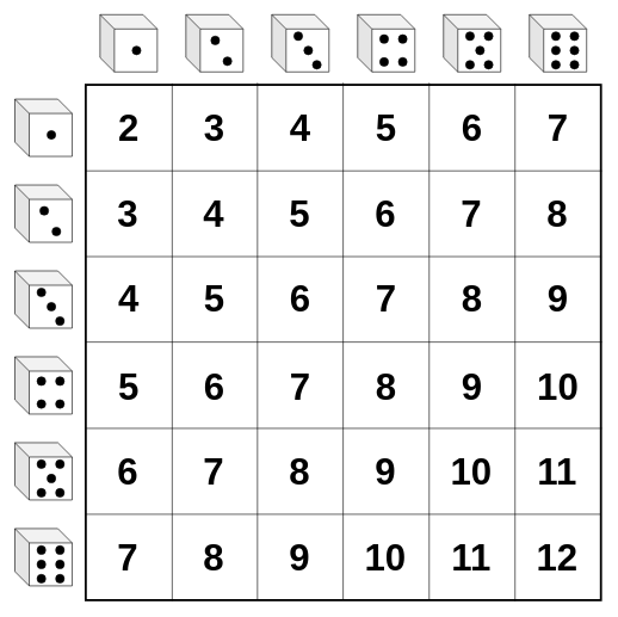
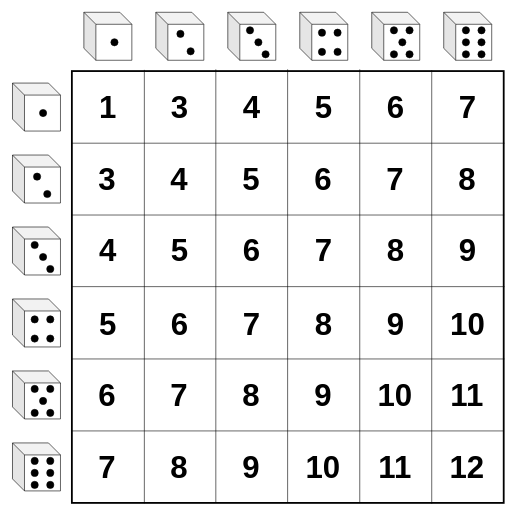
  <mxCell id="0" />
  <mxCell id="1" parent="0" />
  <mxCell id="2" value="" style="rounded=0;whiteSpace=wrap;html=1;strokeWidth=3;" parent="1" vertex="1"><mxGeometry x="119" y="118" width="720" height="720" as="geometry" /></mxCell>
  <mxCell id="3" value="" style="shape=cube;whiteSpace=wrap;html=1;boundedLbl=1;backgroundOutline=1;darkOpacity=0.05;darkOpacity2=0.1;size=20;rotation=0;" parent="1" vertex="1"><mxGeometry x="20" y="738" width="80" height="80" as="geometry" /></mxCell>
  <mxCell id="4" value="" style="ellipse;whiteSpace=wrap;html=1;aspect=fixed;fillColor=#000000;" parent="1" vertex="1"><mxGeometry x="51" y="762" width="12" height="12" as="geometry" /></mxCell>
  <mxCell id="5" value="" style="ellipse;whiteSpace=wrap;html=1;aspect=fixed;fillColor=#000000;" parent="1" vertex="1"><mxGeometry x="51" y="782" width="12" height="12" as="geometry" /></mxCell>
  <mxCell id="6" value="" style="ellipse;whiteSpace=wrap;html=1;aspect=fixed;fillColor=#000000;" parent="1" vertex="1"><mxGeometry x="51" y="802" width="12" height="12" as="geometry" /></mxCell>
  <mxCell id="7" value="" style="ellipse;whiteSpace=wrap;html=1;aspect=fixed;fillColor=#000000;" parent="1" vertex="1"><mxGeometry x="77" y="762" width="12" height="12" as="geometry" /></mxCell>
  <mxCell id="8" value="" style="ellipse;whiteSpace=wrap;html=1;aspect=fixed;fillColor=#000000;" parent="1" vertex="1"><mxGeometry x="77" y="782" width="12" height="12" as="geometry" /></mxCell>
  <mxCell id="9" value="" style="ellipse;whiteSpace=wrap;html=1;aspect=fixed;fillColor=#000000;" parent="1" vertex="1"><mxGeometry x="77" y="802" width="12" height="12" as="geometry" /></mxCell>
  <mxCell id="10" value="" style="shape=cube;whiteSpace=wrap;html=1;boundedLbl=1;backgroundOutline=1;darkOpacity=0.05;darkOpacity2=0.1;size=20;rotation=0;" parent="1" vertex="1"><mxGeometry x="20" y="618" width="80" height="80" as="geometry" /></mxCell>
  <mxCell id="11" value="" style="ellipse;whiteSpace=wrap;html=1;aspect=fixed;fillColor=#000000;" parent="1" vertex="1"><mxGeometry x="51" y="642" width="12" height="12" as="geometry" /></mxCell>
  <mxCell id="12" value="" style="ellipse;whiteSpace=wrap;html=1;aspect=fixed;fillColor=#000000;" parent="1" vertex="1"><mxGeometry x="51" y="682" width="12" height="12" as="geometry" /></mxCell>
  <mxCell id="13" value="" style="ellipse;whiteSpace=wrap;html=1;aspect=fixed;fillColor=#000000;" parent="1" vertex="1"><mxGeometry x="77" y="642" width="12" height="12" as="geometry" /></mxCell>
  <mxCell id="14" value="" style="ellipse;whiteSpace=wrap;html=1;aspect=fixed;fillColor=#000000;" parent="1" vertex="1"><mxGeometry x="65" y="662" width="12" height="12" as="geometry" /></mxCell>
  <mxCell id="15" value="" style="ellipse;whiteSpace=wrap;html=1;aspect=fixed;fillColor=#000000;" parent="1" vertex="1"><mxGeometry x="77" y="682" width="12" height="12" as="geometry" /></mxCell>
  <mxCell id="16" value="" style="shape=cube;whiteSpace=wrap;html=1;boundedLbl=1;backgroundOutline=1;darkOpacity=0.05;darkOpacity2=0.1;size=20;rotation=0;" parent="1" vertex="1"><mxGeometry x="20" y="498" width="80" height="80" as="geometry" /></mxCell>
  <mxCell id="17" value="" style="ellipse;whiteSpace=wrap;html=1;aspect=fixed;fillColor=#000000;" parent="1" vertex="1"><mxGeometry x="51" y="526" width="12" height="12" as="geometry" /></mxCell>
  <mxCell id="18" value="" style="ellipse;whiteSpace=wrap;html=1;aspect=fixed;fillColor=#000000;" parent="1" vertex="1"><mxGeometry x="51" y="558" width="12" height="12" as="geometry" /></mxCell>
  <mxCell id="19" value="" style="ellipse;whiteSpace=wrap;html=1;aspect=fixed;fillColor=#000000;" parent="1" vertex="1"><mxGeometry x="77" y="526" width="12" height="12" as="geometry" /></mxCell>
  <mxCell id="20" value="" style="ellipse;whiteSpace=wrap;html=1;aspect=fixed;fillColor=#000000;" parent="1" vertex="1"><mxGeometry x="77" y="558" width="12" height="12" as="geometry" /></mxCell>
  <mxCell id="21" value="" style="endArrow=none;html=1;rounded=0;exitX=0;exitY=0.167;exitDx=0;exitDy=0;exitPerimeter=0;entryX=1.002;entryY=0.167;entryDx=0;entryDy=0;entryPerimeter=0;" parent="1" source="2" target="2" edge="1"><mxGeometry width="50" height="50" relative="1" as="geometry"><mxPoint x="209" y="378" as="sourcePoint" /><mxPoint x="259" y="328" as="targetPoint" /></mxGeometry></mxCell>
  <mxCell id="22" value="" style="endArrow=none;html=1;rounded=0;exitX=0;exitY=0.167;exitDx=0;exitDy=0;exitPerimeter=0;entryX=1.002;entryY=0.167;entryDx=0;entryDy=0;entryPerimeter=0;" parent="1" edge="1"><mxGeometry width="50" height="50" relative="1" as="geometry"><mxPoint x="118.28" y="358" as="sourcePoint" /><mxPoint x="839.72" y="358" as="targetPoint" /></mxGeometry></mxCell>
  <mxCell id="23" value="" style="endArrow=none;html=1;rounded=0;exitX=0;exitY=0.167;exitDx=0;exitDy=0;exitPerimeter=0;entryX=1.002;entryY=0.167;entryDx=0;entryDy=0;entryPerimeter=0;" parent="1" edge="1"><mxGeometry width="50" height="50" relative="1" as="geometry"><mxPoint x="119" y="477.41" as="sourcePoint" /><mxPoint x="840.44" y="477.41" as="targetPoint" /></mxGeometry></mxCell>
  <mxCell id="24" value="" style="endArrow=none;html=1;rounded=0;exitX=0;exitY=0.167;exitDx=0;exitDy=0;exitPerimeter=0;entryX=1.002;entryY=0.167;entryDx=0;entryDy=0;entryPerimeter=0;" parent="1" edge="1"><mxGeometry width="50" height="50" relative="1" as="geometry"><mxPoint x="119" y="598" as="sourcePoint" /><mxPoint x="840.44" y="598" as="targetPoint" /></mxGeometry></mxCell>
  <mxCell id="25" value="" style="endArrow=none;html=1;rounded=0;exitX=0;exitY=0.167;exitDx=0;exitDy=0;exitPerimeter=0;entryX=1.002;entryY=0.167;entryDx=0;entryDy=0;entryPerimeter=0;" parent="1" edge="1"><mxGeometry width="50" height="50" relative="1" as="geometry"><mxPoint x="117.56" y="718" as="sourcePoint" /><mxPoint x="839" y="718" as="targetPoint" /></mxGeometry></mxCell>
  <mxCell id="26" value="" style="endArrow=none;html=1;rounded=0;exitX=0.172;exitY=0;exitDx=0;exitDy=0;exitPerimeter=0;entryX=0.172;entryY=1.004;entryDx=0;entryDy=0;entryPerimeter=0;" parent="1" edge="1"><mxGeometry width="50" height="50" relative="1" as="geometry"><mxPoint x="239.84" y="116" as="sourcePoint" /><mxPoint x="239.84" y="838.88" as="targetPoint" /></mxGeometry></mxCell>
  <mxCell id="27" value="" style="endArrow=none;html=1;rounded=0;exitX=0.172;exitY=0;exitDx=0;exitDy=0;exitPerimeter=0;entryX=0.172;entryY=1.004;entryDx=0;entryDy=0;entryPerimeter=0;" parent="1" edge="1"><mxGeometry width="50" height="50" relative="1" as="geometry"><mxPoint x="359" y="115.12" as="sourcePoint" /><mxPoint x="359" y="838" as="targetPoint" /></mxGeometry></mxCell>
  <mxCell id="28" value="" style="endArrow=none;html=1;rounded=0;exitX=0.172;exitY=0;exitDx=0;exitDy=0;exitPerimeter=0;entryX=0.172;entryY=1.004;entryDx=0;entryDy=0;entryPerimeter=0;" parent="1" edge="1"><mxGeometry width="50" height="50" relative="1" as="geometry"><mxPoint x="478.71" y="115.12" as="sourcePoint" /><mxPoint x="478.71" y="838" as="targetPoint" /></mxGeometry></mxCell>
  <mxCell id="29" value="" style="endArrow=none;html=1;rounded=0;exitX=0.172;exitY=0;exitDx=0;exitDy=0;exitPerimeter=0;entryX=0.172;entryY=1.004;entryDx=0;entryDy=0;entryPerimeter=0;" parent="1" edge="1"><mxGeometry width="50" height="50" relative="1" as="geometry"><mxPoint x="599" y="115.12" as="sourcePoint" /><mxPoint x="599" y="838" as="targetPoint" /></mxGeometry></mxCell>
  <mxCell id="30" value="" style="endArrow=none;html=1;rounded=0;exitX=0.172;exitY=0;exitDx=0;exitDy=0;exitPerimeter=0;entryX=0.172;entryY=1.004;entryDx=0;entryDy=0;entryPerimeter=0;" parent="1" edge="1"><mxGeometry width="50" height="50" relative="1" as="geometry"><mxPoint x="719" y="116.56" as="sourcePoint" /><mxPoint x="719" y="839.44" as="targetPoint" /></mxGeometry></mxCell>
  <mxCell id="31" value="" style="shape=cube;whiteSpace=wrap;html=1;boundedLbl=1;backgroundOutline=1;darkOpacity=0.05;darkOpacity2=0.1;size=20;rotation=0;" parent="1" vertex="1"><mxGeometry x="20" y="378" width="80" height="80" as="geometry" /></mxCell>
  <mxCell id="32" value="" style="ellipse;whiteSpace=wrap;html=1;aspect=fixed;fillColor=#000000;" parent="1" vertex="1"><mxGeometry x="51" y="402" width="12" height="12" as="geometry" /></mxCell>
  <mxCell id="33" value="" style="ellipse;whiteSpace=wrap;html=1;aspect=fixed;fillColor=#000000;" parent="1" vertex="1"><mxGeometry x="65" y="422" width="12" height="12" as="geometry" /></mxCell>
  <mxCell id="34" value="" style="ellipse;whiteSpace=wrap;html=1;aspect=fixed;fillColor=#000000;" parent="1" vertex="1"><mxGeometry x="77" y="442" width="12" height="12" as="geometry" /></mxCell>
  <mxCell id="35" value="" style="shape=cube;whiteSpace=wrap;html=1;boundedLbl=1;backgroundOutline=1;darkOpacity=0.05;darkOpacity2=0.1;size=20;rotation=0;" parent="1" vertex="1"><mxGeometry x="20" y="258" width="80" height="80" as="geometry" /></mxCell>
  <mxCell id="36" value="" style="ellipse;whiteSpace=wrap;html=1;aspect=fixed;fillColor=#000000;" parent="1" vertex="1"><mxGeometry x="55" y="288" width="12" height="12" as="geometry" /></mxCell>
  <mxCell id="37" value="" style="ellipse;whiteSpace=wrap;html=1;aspect=fixed;fillColor=#000000;" parent="1" vertex="1"><mxGeometry x="72" y="317" width="12" height="12" as="geometry" /></mxCell>
  <mxCell id="38" value="" style="shape=cube;whiteSpace=wrap;html=1;boundedLbl=1;backgroundOutline=1;darkOpacity=0.05;darkOpacity2=0.1;size=20;rotation=0;" parent="1" vertex="1"><mxGeometry x="20" y="138" width="80" height="80" as="geometry" /></mxCell>
  <mxCell id="39" value="" style="ellipse;whiteSpace=wrap;html=1;aspect=fixed;fillColor=#000000;" parent="1" vertex="1"><mxGeometry x="65" y="182" width="12" height="12" as="geometry" /></mxCell>
  <mxCell id="40" value="" style="shape=cube;whiteSpace=wrap;html=1;boundedLbl=1;backgroundOutline=1;darkOpacity=0.05;darkOpacity2=0.1;size=20;rotation=0;" parent="1" vertex="1"><mxGeometry x="139" y="20" width="80" height="80" as="geometry" /></mxCell>
  <mxCell id="41" value="" style="ellipse;whiteSpace=wrap;html=1;aspect=fixed;fillColor=#000000;" parent="1" vertex="1"><mxGeometry x="184" y="64" width="12" height="12" as="geometry" /></mxCell>
  <mxCell id="42" value="" style="shape=cube;whiteSpace=wrap;html=1;boundedLbl=1;backgroundOutline=1;darkOpacity=0.05;darkOpacity2=0.1;size=20;rotation=0;" parent="1" vertex="1"><mxGeometry x="259" y="20" width="80" height="80" as="geometry" /></mxCell>
  <mxCell id="43" value="" style="ellipse;whiteSpace=wrap;html=1;aspect=fixed;fillColor=#000000;" parent="1" vertex="1"><mxGeometry x="294" y="50" width="12" height="12" as="geometry" /></mxCell>
  <mxCell id="44" value="" style="ellipse;whiteSpace=wrap;html=1;aspect=fixed;fillColor=#000000;" parent="1" vertex="1"><mxGeometry x="311" y="79" width="12" height="12" as="geometry" /></mxCell>
  <mxCell id="45" value="" style="shape=cube;whiteSpace=wrap;html=1;boundedLbl=1;backgroundOutline=1;darkOpacity=0.05;darkOpacity2=0.1;size=20;rotation=0;" parent="1" vertex="1"><mxGeometry x="379" y="20" width="80" height="80" as="geometry" /></mxCell>
  <mxCell id="46" value="" style="ellipse;whiteSpace=wrap;html=1;aspect=fixed;fillColor=#000000;" parent="1" vertex="1"><mxGeometry x="410" y="44" width="12" height="12" as="geometry" /></mxCell>
  <mxCell id="47" value="" style="ellipse;whiteSpace=wrap;html=1;aspect=fixed;fillColor=#000000;" parent="1" vertex="1"><mxGeometry x="424" y="64" width="12" height="12" as="geometry" /></mxCell>
  <mxCell id="48" value="" style="ellipse;whiteSpace=wrap;html=1;aspect=fixed;fillColor=#000000;" parent="1" vertex="1"><mxGeometry x="436" y="84" width="12" height="12" as="geometry" /></mxCell>
  <mxCell id="49" value="" style="shape=cube;whiteSpace=wrap;html=1;boundedLbl=1;backgroundOutline=1;darkOpacity=0.05;darkOpacity2=0.1;size=20;rotation=0;" parent="1" vertex="1"><mxGeometry x="499" y="20" width="80" height="80" as="geometry" /></mxCell>
  <mxCell id="50" value="" style="ellipse;whiteSpace=wrap;html=1;aspect=fixed;fillColor=#000000;" parent="1" vertex="1"><mxGeometry x="530" y="48" width="12" height="12" as="geometry" /></mxCell>
  <mxCell id="51" value="" style="ellipse;whiteSpace=wrap;html=1;aspect=fixed;fillColor=#000000;" parent="1" vertex="1"><mxGeometry x="530" y="80" width="12" height="12" as="geometry" /></mxCell>
  <mxCell id="52" value="" style="ellipse;whiteSpace=wrap;html=1;aspect=fixed;fillColor=#000000;" parent="1" vertex="1"><mxGeometry x="556" y="48" width="12" height="12" as="geometry" /></mxCell>
  <mxCell id="53" value="" style="ellipse;whiteSpace=wrap;html=1;aspect=fixed;fillColor=#000000;" parent="1" vertex="1"><mxGeometry x="556" y="80" width="12" height="12" as="geometry" /></mxCell>
  <mxCell id="54" value="" style="shape=cube;whiteSpace=wrap;html=1;boundedLbl=1;backgroundOutline=1;darkOpacity=0.05;darkOpacity2=0.1;size=20;rotation=0;" parent="1" vertex="1"><mxGeometry x="619" y="20" width="80" height="80" as="geometry" /></mxCell>
  <mxCell id="55" value="" style="ellipse;whiteSpace=wrap;html=1;aspect=fixed;fillColor=#000000;" parent="1" vertex="1"><mxGeometry x="650" y="44" width="12" height="12" as="geometry" /></mxCell>
  <mxCell id="56" value="" style="ellipse;whiteSpace=wrap;html=1;aspect=fixed;fillColor=#000000;" parent="1" vertex="1"><mxGeometry x="650" y="84" width="12" height="12" as="geometry" /></mxCell>
  <mxCell id="57" value="" style="ellipse;whiteSpace=wrap;html=1;aspect=fixed;fillColor=#000000;" parent="1" vertex="1"><mxGeometry x="676" y="44" width="12" height="12" as="geometry" /></mxCell>
  <mxCell id="58" value="" style="ellipse;whiteSpace=wrap;html=1;aspect=fixed;fillColor=#000000;" parent="1" vertex="1"><mxGeometry x="664" y="64" width="12" height="12" as="geometry" /></mxCell>
  <mxCell id="59" value="" style="ellipse;whiteSpace=wrap;html=1;aspect=fixed;fillColor=#000000;" parent="1" vertex="1"><mxGeometry x="676" y="84" width="12" height="12" as="geometry" /></mxCell>
  <mxCell id="60" value="" style="shape=cube;whiteSpace=wrap;html=1;boundedLbl=1;backgroundOutline=1;darkOpacity=0.05;darkOpacity2=0.1;size=20;rotation=0;" parent="1" vertex="1"><mxGeometry x="739" y="20" width="80" height="80" as="geometry" /></mxCell>
  <mxCell id="61" value="" style="ellipse;whiteSpace=wrap;html=1;aspect=fixed;fillColor=#000000;" parent="1" vertex="1"><mxGeometry x="770" y="44" width="12" height="12" as="geometry" /></mxCell>
  <mxCell id="62" value="" style="ellipse;whiteSpace=wrap;html=1;aspect=fixed;fillColor=#000000;" parent="1" vertex="1"><mxGeometry x="770" y="64" width="12" height="12" as="geometry" /></mxCell>
  <mxCell id="63" value="" style="ellipse;whiteSpace=wrap;html=1;aspect=fixed;fillColor=#000000;" parent="1" vertex="1"><mxGeometry x="770" y="84" width="12" height="12" as="geometry" /></mxCell>
  <mxCell id="64" value="" style="ellipse;whiteSpace=wrap;html=1;aspect=fixed;fillColor=#000000;" parent="1" vertex="1"><mxGeometry x="796" y="44" width="12" height="12" as="geometry" /></mxCell>
  <mxCell id="65" value="" style="ellipse;whiteSpace=wrap;html=1;aspect=fixed;fillColor=#000000;" parent="1" vertex="1"><mxGeometry x="796" y="64" width="12" height="12" as="geometry" /></mxCell>
  <mxCell id="66" value="" style="ellipse;whiteSpace=wrap;html=1;aspect=fixed;fillColor=#000000;" parent="1" vertex="1"><mxGeometry x="796" y="84" width="12" height="12" as="geometry" /></mxCell>
- <mxCell id="67" value="2" style="text;html=1;strokeColor=none;fillColor=none;align=center;verticalAlign=middle;whiteSpace=wrap;rounded=0;fontStyle=1;fontSize=52;" parent="1" vertex="1"><mxGeometry x="149" y="164" width="60" height="30" as="geometry" /></mxCell>
+ <mxCell id="67" value="1" style="text;html=1;strokeColor=none;fillColor=none;align=center;verticalAlign=middle;whiteSpace=wrap;rounded=0;fontStyle=1;fontSize=52;" parent="1" vertex="1"><mxGeometry x="149" y="164" width="60" height="30" as="geometry" /></mxCell>
  <mxCell id="68" value="3" style="text;html=1;strokeColor=none;fillColor=none;align=center;verticalAlign=middle;whiteSpace=wrap;rounded=0;fontStyle=1;fontSize=52;" parent="1" vertex="1"><mxGeometry x="269" y="164" width="60" height="30" as="geometry" /></mxCell>
  <mxCell id="69" value="4" style="text;html=1;strokeColor=none;fillColor=none;align=center;verticalAlign=middle;whiteSpace=wrap;rounded=0;fontStyle=1;fontSize=52;" parent="1" vertex="1"><mxGeometry x="389" y="164" width="60" height="30" as="geometry" /></mxCell>
  <mxCell id="70" value="5" style="text;html=1;strokeColor=none;fillColor=none;align=center;verticalAlign=middle;whiteSpace=wrap;rounded=0;fontStyle=1;fontSize=52;" parent="1" vertex="1"><mxGeometry x="509" y="164" width="60" height="30" as="geometry" /></mxCell>
  <mxCell id="71" value="6" style="text;html=1;strokeColor=none;fillColor=none;align=center;verticalAlign=middle;whiteSpace=wrap;rounded=0;fontStyle=1;fontSize=52;" parent="1" vertex="1"><mxGeometry x="629" y="164" width="60" height="30" as="geometry" /></mxCell>
  <mxCell id="72" value="7" style="text;html=1;strokeColor=none;fillColor=none;align=center;verticalAlign=middle;whiteSpace=wrap;rounded=0;fontStyle=1;fontSize=52;" parent="1" vertex="1"><mxGeometry x="749" y="164" width="60" height="30" as="geometry" /></mxCell>
  <mxCell id="73" value="3" style="text;html=1;strokeColor=none;fillColor=none;align=center;verticalAlign=middle;whiteSpace=wrap;rounded=0;fontStyle=1;fontSize=52;" parent="1" vertex="1"><mxGeometry x="148" y="283" width="60" height="30" as="geometry" /></mxCell>
  <mxCell id="74" value="4" style="text;html=1;strokeColor=none;fillColor=none;align=center;verticalAlign=middle;whiteSpace=wrap;rounded=0;fontStyle=1;fontSize=52;" parent="1" vertex="1"><mxGeometry x="268" y="283" width="60" height="30" as="geometry" /></mxCell>
  <mxCell id="75" value="5" style="text;html=1;strokeColor=none;fillColor=none;align=center;verticalAlign=middle;whiteSpace=wrap;rounded=0;fontStyle=1;fontSize=52;" parent="1" vertex="1"><mxGeometry x="388" y="283" width="60" height="30" as="geometry" /></mxCell>
  <mxCell id="76" value="6" style="text;html=1;strokeColor=none;fillColor=none;align=center;verticalAlign=middle;whiteSpace=wrap;rounded=0;fontStyle=1;fontSize=52;" parent="1" vertex="1"><mxGeometry x="508" y="283" width="60" height="30" as="geometry" /></mxCell>
  <mxCell id="77" value="7" style="text;html=1;strokeColor=none;fillColor=none;align=center;verticalAlign=middle;whiteSpace=wrap;rounded=0;fontStyle=1;fontSize=52;" parent="1" vertex="1"><mxGeometry x="628" y="283" width="60" height="30" as="geometry" /></mxCell>
  <mxCell id="78" value="8" style="text;html=1;strokeColor=none;fillColor=none;align=center;verticalAlign=middle;whiteSpace=wrap;rounded=0;fontStyle=1;fontSize=52;" parent="1" vertex="1"><mxGeometry x="748" y="283" width="60" height="30" as="geometry" /></mxCell>
  <mxCell id="79" value="4" style="text;html=1;strokeColor=none;fillColor=none;align=center;verticalAlign=middle;whiteSpace=wrap;rounded=0;fontStyle=1;fontSize=52;" parent="1" vertex="1"><mxGeometry x="149" y="402" width="60" height="30" as="geometry" /></mxCell>
  <mxCell id="80" value="5" style="text;html=1;strokeColor=none;fillColor=none;align=center;verticalAlign=middle;whiteSpace=wrap;rounded=0;fontStyle=1;fontSize=52;" parent="1" vertex="1"><mxGeometry x="269" y="402" width="60" height="30" as="geometry" /></mxCell>
  <mxCell id="81" value="6" style="text;html=1;strokeColor=none;fillColor=none;align=center;verticalAlign=middle;whiteSpace=wrap;rounded=0;fontStyle=1;fontSize=52;" parent="1" vertex="1"><mxGeometry x="389" y="402" width="60" height="30" as="geometry" /></mxCell>
  <mxCell id="82" value="7" style="text;html=1;strokeColor=none;fillColor=none;align=center;verticalAlign=middle;whiteSpace=wrap;rounded=0;fontStyle=1;fontSize=52;" parent="1" vertex="1"><mxGeometry x="509" y="402" width="60" height="30" as="geometry" /></mxCell>
  <mxCell id="83" value="8" style="text;html=1;strokeColor=none;fillColor=none;align=center;verticalAlign=middle;whiteSpace=wrap;rounded=0;fontStyle=1;fontSize=52;" parent="1" vertex="1"><mxGeometry x="629" y="402" width="60" height="30" as="geometry" /></mxCell>
  <mxCell id="84" value="9" style="text;html=1;strokeColor=none;fillColor=none;align=center;verticalAlign=middle;whiteSpace=wrap;rounded=0;fontStyle=1;fontSize=52;" parent="1" vertex="1"><mxGeometry x="749" y="402" width="60" height="30" as="geometry" /></mxCell>
  <mxCell id="85" value="5" style="text;html=1;strokeColor=none;fillColor=none;align=center;verticalAlign=middle;whiteSpace=wrap;rounded=0;fontStyle=1;fontSize=52;" parent="1" vertex="1"><mxGeometry x="149" y="526" width="60" height="30" as="geometry" /></mxCell>
  <mxCell id="86" value="6" style="text;html=1;strokeColor=none;fillColor=none;align=center;verticalAlign=middle;whiteSpace=wrap;rounded=0;fontStyle=1;fontSize=52;" parent="1" vertex="1"><mxGeometry x="269" y="526" width="60" height="30" as="geometry" /></mxCell>
  <mxCell id="87" value="7" style="text;html=1;strokeColor=none;fillColor=none;align=center;verticalAlign=middle;whiteSpace=wrap;rounded=0;fontStyle=1;fontSize=52;" parent="1" vertex="1"><mxGeometry x="389" y="526" width="60" height="30" as="geometry" /></mxCell>
  <mxCell id="88" value="8" style="text;html=1;strokeColor=none;fillColor=none;align=center;verticalAlign=middle;whiteSpace=wrap;rounded=0;fontStyle=1;fontSize=52;" parent="1" vertex="1"><mxGeometry x="509" y="526" width="60" height="30" as="geometry" /></mxCell>
  <mxCell id="89" value="9" style="text;html=1;strokeColor=none;fillColor=none;align=center;verticalAlign=middle;whiteSpace=wrap;rounded=0;fontStyle=1;fontSize=52;" parent="1" vertex="1"><mxGeometry x="629" y="526" width="60" height="30" as="geometry" /></mxCell>
  <mxCell id="90" value="10" style="text;html=1;strokeColor=none;fillColor=none;align=center;verticalAlign=middle;whiteSpace=wrap;rounded=0;fontStyle=1;fontSize=52;" parent="1" vertex="1"><mxGeometry x="749" y="526" width="60" height="30" as="geometry" /></mxCell>
  <mxCell id="91" value="6" style="text;html=1;strokeColor=none;fillColor=none;align=center;verticalAlign=middle;whiteSpace=wrap;rounded=0;fontStyle=1;fontSize=52;" parent="1" vertex="1"><mxGeometry x="148" y="644" width="60" height="30" as="geometry" /></mxCell>
  <mxCell id="92" value="7" style="text;html=1;strokeColor=none;fillColor=none;align=center;verticalAlign=middle;whiteSpace=wrap;rounded=0;fontStyle=1;fontSize=52;" parent="1" vertex="1"><mxGeometry x="268" y="644" width="60" height="30" as="geometry" /></mxCell>
  <mxCell id="93" value="8" style="text;html=1;strokeColor=none;fillColor=none;align=center;verticalAlign=middle;whiteSpace=wrap;rounded=0;fontStyle=1;fontSize=52;" parent="1" vertex="1"><mxGeometry x="388" y="644" width="60" height="30" as="geometry" /></mxCell>
  <mxCell id="94" value="9" style="text;html=1;strokeColor=none;fillColor=none;align=center;verticalAlign=middle;whiteSpace=wrap;rounded=0;fontStyle=1;fontSize=52;" parent="1" vertex="1"><mxGeometry x="508" y="644" width="60" height="30" as="geometry" /></mxCell>
  <mxCell id="95" value="10" style="text;html=1;strokeColor=none;fillColor=none;align=center;verticalAlign=middle;whiteSpace=wrap;rounded=0;fontStyle=1;fontSize=52;" parent="1" vertex="1"><mxGeometry x="628" y="644" width="60" height="30" as="geometry" /></mxCell>
  <mxCell id="96" value="11" style="text;html=1;strokeColor=none;fillColor=none;align=center;verticalAlign=middle;whiteSpace=wrap;rounded=0;fontStyle=1;fontSize=52;" parent="1" vertex="1"><mxGeometry x="748" y="644" width="60" height="30" as="geometry" /></mxCell>
  <mxCell id="97" value="7" style="text;html=1;strokeColor=none;fillColor=none;align=center;verticalAlign=middle;whiteSpace=wrap;rounded=0;fontStyle=1;fontSize=52;" parent="1" vertex="1"><mxGeometry x="148" y="764" width="60" height="30" as="geometry" /></mxCell>
  <mxCell id="98" value="8" style="text;html=1;strokeColor=none;fillColor=none;align=center;verticalAlign=middle;whiteSpace=wrap;rounded=0;fontStyle=1;fontSize=52;" parent="1" vertex="1"><mxGeometry x="268" y="764" width="60" height="30" as="geometry" /></mxCell>
  <mxCell id="99" value="9" style="text;html=1;strokeColor=none;fillColor=none;align=center;verticalAlign=middle;whiteSpace=wrap;rounded=0;fontStyle=1;fontSize=52;" parent="1" vertex="1"><mxGeometry x="388" y="764" width="60" height="30" as="geometry" /></mxCell>
  <mxCell id="100" value="10" style="text;html=1;strokeColor=none;fillColor=none;align=center;verticalAlign=middle;whiteSpace=wrap;rounded=0;fontStyle=1;fontSize=52;" parent="1" vertex="1"><mxGeometry x="508" y="764" width="60" height="30" as="geometry" /></mxCell>
  <mxCell id="101" value="11" style="text;html=1;strokeColor=none;fillColor=none;align=center;verticalAlign=middle;whiteSpace=wrap;rounded=0;fontStyle=1;fontSize=52;" parent="1" vertex="1"><mxGeometry x="628" y="764" width="60" height="30" as="geometry" /></mxCell>
  <mxCell id="102" value="12" style="text;html=1;strokeColor=none;fillColor=none;align=center;verticalAlign=middle;whiteSpace=wrap;rounded=0;fontStyle=1;fontSize=52;" parent="1" vertex="1"><mxGeometry x="748" y="764" width="60" height="30" as="geometry" /></mxCell>
